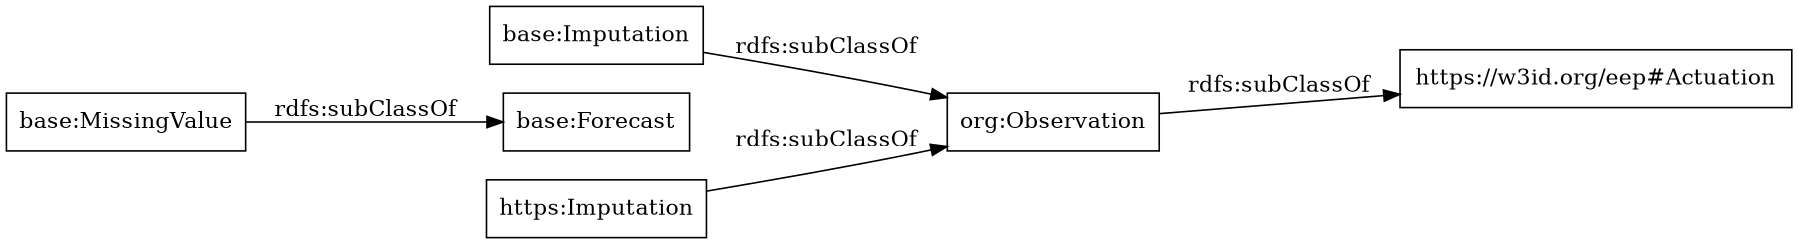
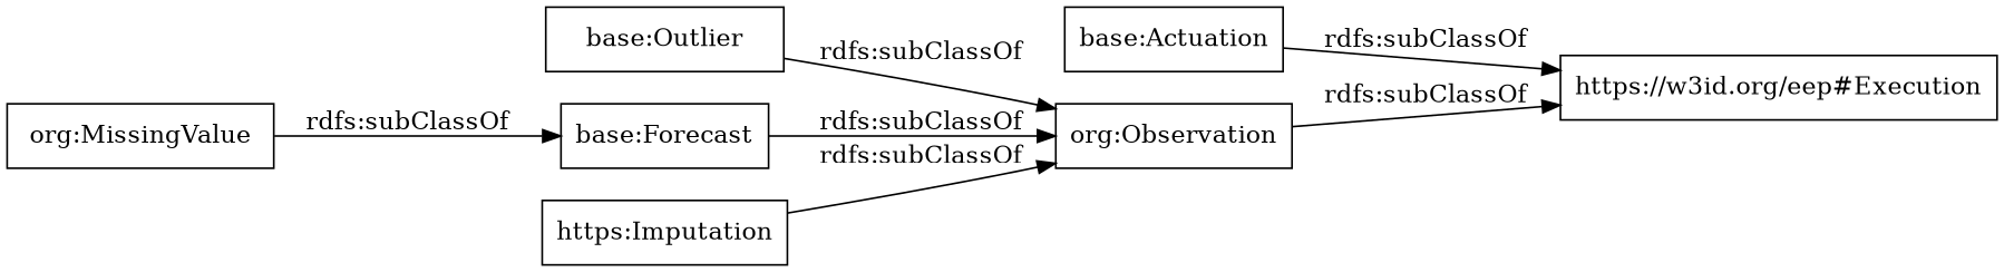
  digraph {
    rankdir=LR
    node [color=black shape=rectangle]
    n1 [label="org:Observation"]
-   "base:Outlier" [label="base:Imputation"]
-   "https://w3id.org/eep#Execution" [label="https://w3id.org/eep#Actuation"]
-   "base:MissingValue"
+   "base:Outlier"
+   "https://w3id.org/eep#Execution"
+   "base:MissingValue" [label="org:MissingValue"]
    "base:Forecast"
    n6 [label="https:Imputation"]
+   "base:Actuation"
    n1 -> "https://w3id.org/eep#Execution" [label="rdfs:subClassOf"]
    "base:Outlier" -> n1 [label="rdfs:subClassOf"]
    "base:MissingValue" -> "base:Forecast" [label="rdfs:subClassOf"]
+   "base:Forecast" -> n1 [label="rdfs:subClassOf"]
    n6 -> n1 [label="rdfs:subClassOf"]
+   "base:Actuation" -> "https://w3id.org/eep#Execution" [label="rdfs:subClassOf"]
  }
